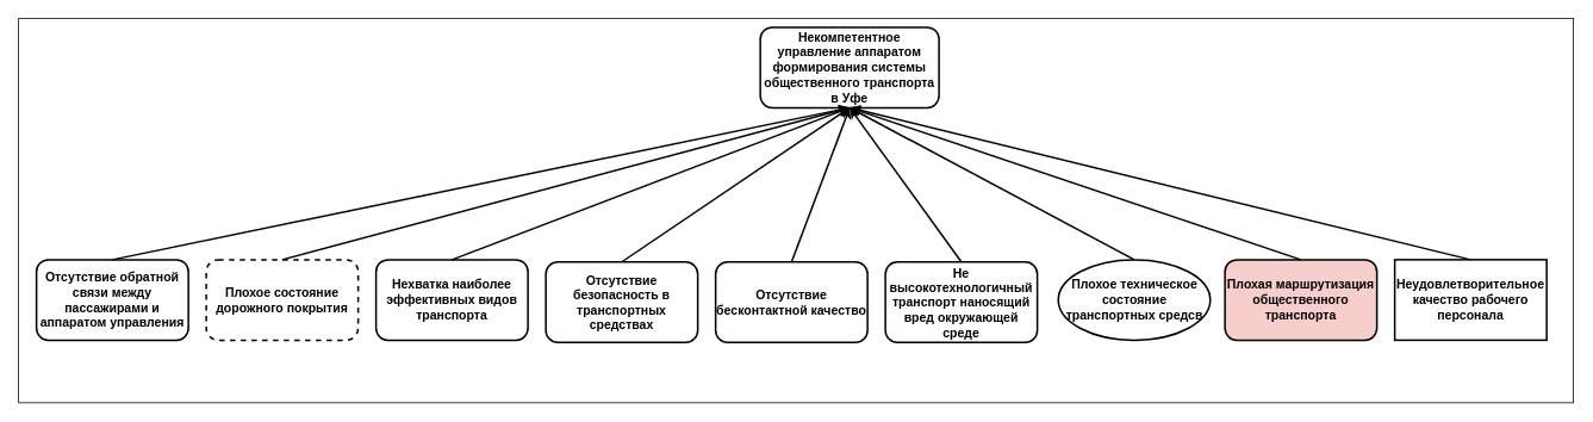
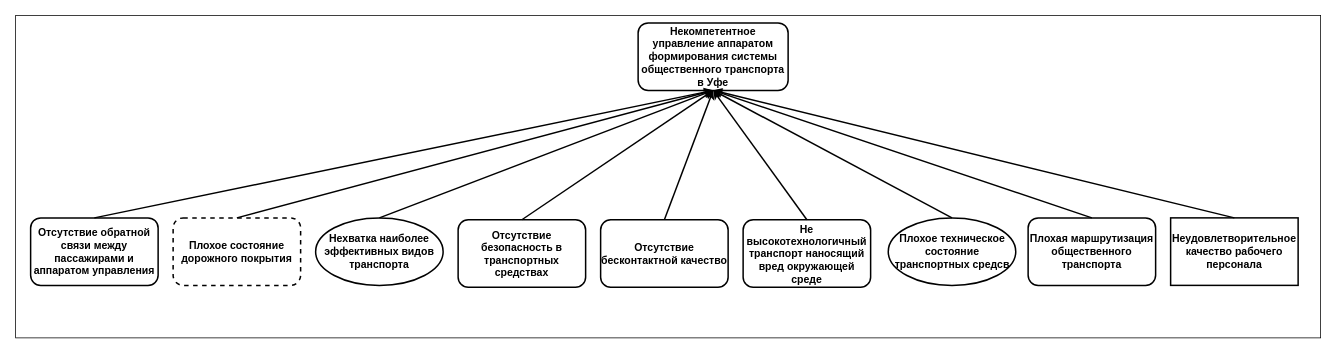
  <mxCell id="0" />
  <mxCell id="1" parent="0" />
  <mxCell id="2" value="Плохое состояние дорожного покрытия" style="rounded=1;whiteSpace=wrap;html=1;strokeColor=#000000;strokeWidth=2;fillColor=#FFFFFF;fontColor=#000000;fontSize=14;fontStyle=1;dashed=1;" parent="1" vertex="1"><mxGeometry x="230" y="290" width="170" height="90" as="geometry" /></mxCell>
  <mxCell id="3" value="" style="rounded=0;whiteSpace=wrap;html=1;strokeColor=#000000;strokeWidth=1;fillColor=none;" parent="1" vertex="1"><mxGeometry x="20" y="20" width="1740" height="430" as="geometry" /></mxCell>
- <mxCell id="4" value="Плохая маршрутизация&lt;br&gt;общественного транспорта" style="rounded=1;whiteSpace=wrap;html=1;strokeColor=#000000;strokeWidth=2;fillColor=#f8cecc;fontColor=#000000;fontSize=14;fontStyle=1;" parent="1" vertex="1"><mxGeometry x="1370" y="290" width="170" height="90" as="geometry" /></mxCell>
+ <mxCell id="4" value="Плохая маршрутизация&lt;br&gt;общественного транспорта" style="rounded=1;whiteSpace=wrap;html=1;strokeColor=#000000;strokeWidth=2;fillColor=#FFFFFF;fontColor=#000000;fontSize=14;fontStyle=1" parent="1" vertex="1"><mxGeometry x="1370" y="290" width="170" height="90" as="geometry" /></mxCell>
  <mxCell id="5" value="Неудовлетворительное качество рабочего персонала" style="whiteSpace=wrap;html=1;strokeColor=#000000;strokeWidth=2;fillColor=#FFFFFF;fontColor=#000000;fontSize=14;fontStyle=1;rounded=0;" parent="1" vertex="1"><mxGeometry x="1560" y="290" width="170" height="90" as="geometry" /></mxCell>
  <mxCell id="6" value="Отсутствие обратной связи между пассажирами и аппаратом управления" style="rounded=1;whiteSpace=wrap;html=1;strokeColor=#000000;strokeWidth=2;fillColor=#FFFFFF;fontColor=#000000;fontSize=14;fontStyle=1" parent="1" vertex="1"><mxGeometry x="40" y="290" width="170" height="90" as="geometry" /></mxCell>
- <mxCell id="7" value="Нехватка наиболее эффективных видов транспорта" style="rounded=1;whiteSpace=wrap;html=1;strokeColor=#000000;strokeWidth=2;fillColor=#FFFFFF;fontColor=#000000;fontSize=14;fontStyle=1" parent="1" vertex="1"><mxGeometry x="420" y="290" width="170" height="90" as="geometry" /></mxCell>
+ <mxCell id="7" value="Нехватка наиболее эффективных видов транспорта" style="ellipse;whiteSpace=wrap;html=1;strokeColor=#000000;strokeWidth=2;fillColor=#FFFFFF;fontColor=#000000;fontSize=14;fontStyle=1;" parent="1" vertex="1"><mxGeometry x="420" y="290" width="170" height="90" as="geometry" /></mxCell>
  <mxCell id="8" value="Отсутствие безопасность в транспортных средствах" style="rounded=1;whiteSpace=wrap;html=1;strokeColor=#000000;strokeWidth=2;fillColor=#FFFFFF;fontColor=#000000;fontSize=14;fontStyle=1" parent="1" vertex="1"><mxGeometry x="610" y="292.5" width="170" height="90" as="geometry" /></mxCell>
  <mxCell id="9" value="Отсутствие бесконтактной качество" style="rounded=1;whiteSpace=wrap;html=1;strokeColor=#000000;strokeWidth=2;fillColor=#FFFFFF;fontColor=#000000;fontSize=14;fontStyle=1" parent="1" vertex="1"><mxGeometry x="800" y="292.5" width="170" height="90" as="geometry" /></mxCell>
  <mxCell id="10" value="Не высокотехнологичный транспорт наносящий вред окружающей среде" style="rounded=1;whiteSpace=wrap;html=1;strokeColor=#000000;strokeWidth=2;fillColor=#FFFFFF;fontColor=#000000;fontSize=14;fontStyle=1" parent="1" vertex="1"><mxGeometry x="990" y="292.5" width="170" height="90" as="geometry" /></mxCell>
  <mxCell id="11" value="Плохое техническое состояние транспортных средсв" style="ellipse;whiteSpace=wrap;html=1;strokeColor=#000000;strokeWidth=2;fillColor=#FFFFFF;fontColor=#000000;fontSize=14;fontStyle=1;" parent="1" vertex="1"><mxGeometry x="1183.5" y="290" width="170" height="90" as="geometry" /></mxCell>
  <mxCell id="12" value="Некомпетентное управление аппаратом формирования системы общественного транспорта в Уфе" style="rounded=1;whiteSpace=wrap;html=1;strokeColor=#000000;strokeWidth=2;fillColor=#FFFFFF;fontColor=#000000;fontSize=14;fontStyle=1" parent="1" vertex="1"><mxGeometry x="850" y="30" width="200" height="90" as="geometry" /></mxCell>
  <mxCell id="13" value="" style="endArrow=classic;html=1;rounded=0;strokeWidth=2;exitX=0.5;exitY=0;exitDx=0;exitDy=0;entryX=0.5;entryY=1;entryDx=0;entryDy=0;" parent="1" source="4" target="12" edge="1"><mxGeometry width="50" height="50" relative="1" as="geometry"><mxPoint x="1320" y="167.5" as="sourcePoint" /><mxPoint x="1110" y="40" as="targetPoint" /></mxGeometry></mxCell>
  <mxCell id="14" value="" style="endArrow=classic;html=1;rounded=0;strokeWidth=2;exitX=0.5;exitY=0;exitDx=0;exitDy=0;entryX=0.5;entryY=1;entryDx=0;entryDy=0;" parent="1" source="5" target="12" edge="1"><mxGeometry width="50" height="50" relative="1" as="geometry"><mxPoint x="1280" y="247.5" as="sourcePoint" /><mxPoint x="1070" y="120" as="targetPoint" /></mxGeometry></mxCell>
  <mxCell id="15" value="" style="endArrow=classic;html=1;rounded=0;strokeWidth=2;exitX=0.5;exitY=0;exitDx=0;exitDy=0;entryX=0.5;entryY=1;entryDx=0;entryDy=0;" parent="1" source="11" target="12" edge="1"><mxGeometry width="50" height="50" relative="1" as="geometry"><mxPoint x="1290" y="257.5" as="sourcePoint" /><mxPoint x="1080" y="130" as="targetPoint" /></mxGeometry></mxCell>
  <mxCell id="16" value="" style="endArrow=classic;html=1;rounded=0;strokeWidth=2;exitX=0.5;exitY=0;exitDx=0;exitDy=0;entryX=0.5;entryY=1;entryDx=0;entryDy=0;" parent="1" source="10" target="12" edge="1"><mxGeometry width="50" height="50" relative="1" as="geometry"><mxPoint x="1300" y="267.5" as="sourcePoint" /><mxPoint x="1090" as="targetPoint" y="140" /></mxGeometry></mxCell>
  <mxCell id="17" value="" style="endArrow=classic;html=1;rounded=0;strokeWidth=2;exitX=0.5;exitY=0;exitDx=0;exitDy=0;entryX=0.5;entryY=1;entryDx=0;entryDy=0;" parent="1" source="9" target="12" edge="1"><mxGeometry width="50" height="50" relative="1" as="geometry"><mxPoint x="1310" y="277.5" as="sourcePoint" /><mxPoint x="1100" y="150" as="targetPoint" /></mxGeometry></mxCell>
  <mxCell id="18" value="" style="endArrow=classic;html=1;rounded=0;strokeWidth=2;exitX=0.5;exitY=0;exitDx=0;exitDy=0;entryX=0.5;entryY=1;entryDx=0;entryDy=0;" parent="1" source="8" target="12" edge="1"><mxGeometry width="50" height="50" relative="1" as="geometry"><mxPoint x="1320" y="287.5" as="sourcePoint" /><mxPoint x="1110" y="160" as="targetPoint" /></mxGeometry></mxCell>
  <mxCell id="19" value="" style="endArrow=classic;html=1;rounded=0;strokeWidth=2;exitX=0.5;exitY=0;exitDx=0;exitDy=0;entryX=0.5;entryY=1;entryDx=0;entryDy=0;" parent="1" source="7" target="12" edge="1"><mxGeometry width="50" height="50" relative="1" as="geometry"><mxPoint x="1330" y="297.5" as="sourcePoint" /><mxPoint x="1120" y="170" as="targetPoint" /></mxGeometry></mxCell>
  <mxCell id="20" value="" style="endArrow=classic;html=1;rounded=0;strokeWidth=2;exitX=0.5;exitY=0;exitDx=0;exitDy=0;entryX=0.5;entryY=1;entryDx=0;entryDy=0;" parent="1" source="2" target="12" edge="1"><mxGeometry width="50" height="50" relative="1" as="geometry"><mxPoint x="1340" y="307.5" as="sourcePoint" /><mxPoint x="1130" y="180" as="targetPoint" /></mxGeometry></mxCell>
  <mxCell id="21" value="" style="endArrow=classic;html=1;rounded=0;strokeWidth=2;exitX=0.5;exitY=0;exitDx=0;exitDy=0;entryX=0.5;entryY=1;entryDx=0;entryDy=0;" edge="1" parent="1" source="6" target="12"><mxGeometry width="50" height="50" relative="1" as="geometry"><mxPoint x="535" y="241.82" as="sourcePoint" /><mxPoint x="150" y="179.995" as="targetPoint" /></mxGeometry></mxCell>
